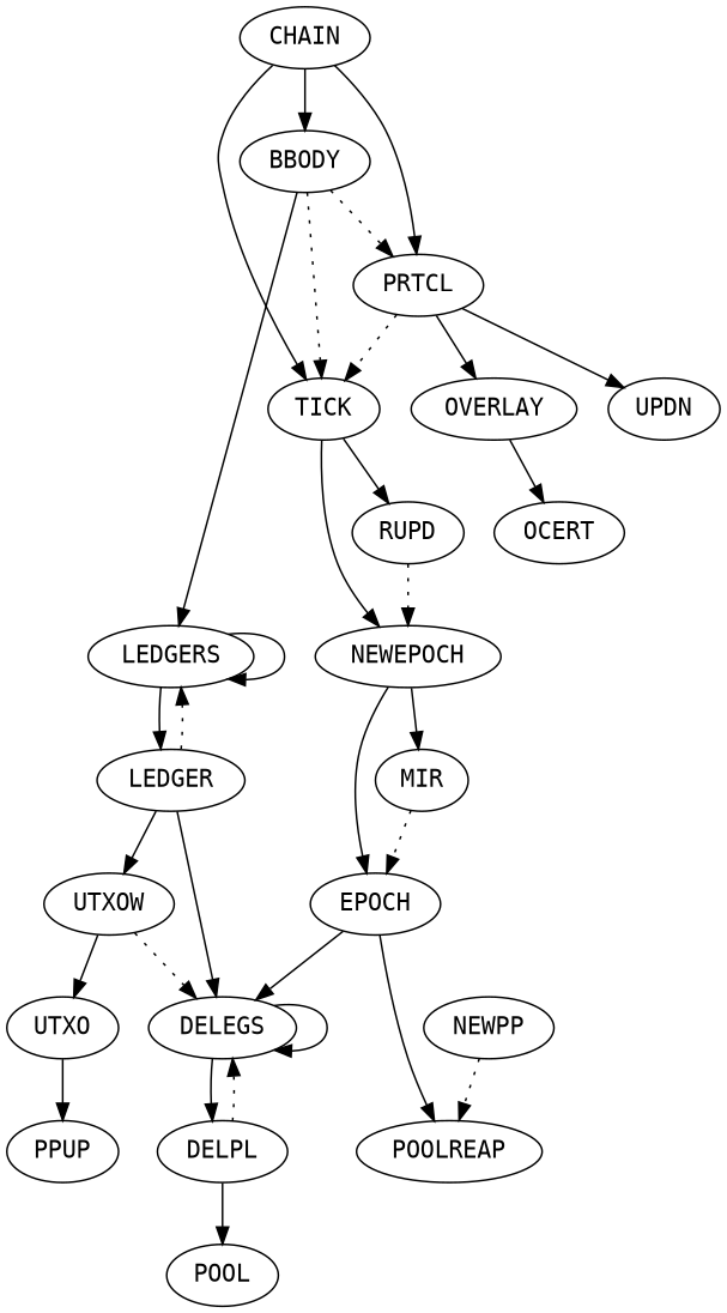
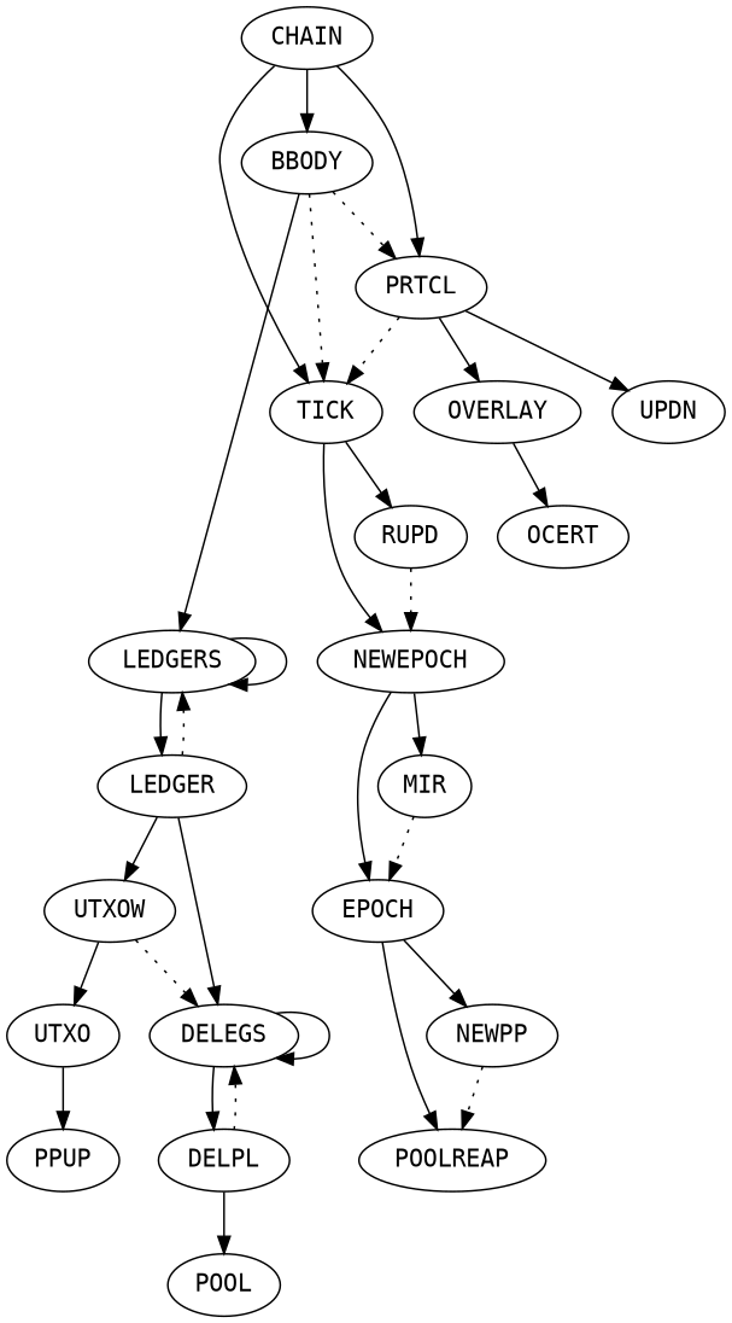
  digraph {
    fontname="DejaVu Sans Mono"
    node [fontname="DejaVu Sans Mono"]
    edge [fontname="DejaVu Sans Mono"]
    CHAIN
    BBODY
    PRTCL
    TICK
    LEDGERS
    OVERLAY
    UPDN
    NEWEPOCH
    RUPD
    LEDGER
    OCERT
    EPOCH
    MIR
    UTXOW
    UTXO
    DELEGS
    PPUP
    DELPL
    POOL
    POOLREAP
    NEWPP
    CHAIN -> BBODY
    CHAIN -> PRTCL
    CHAIN -> TICK
    BBODY -> PRTCL [style=dotted]
    BBODY -> TICK [style=dotted]
    BBODY -> LEDGERS
    PRTCL -> TICK [style=dotted]
    PRTCL -> OVERLAY
    PRTCL -> UPDN
    TICK -> NEWEPOCH
    TICK -> RUPD
    LEDGERS -> LEDGERS
    LEDGERS -> LEDGER
    OVERLAY -> OCERT
    NEWEPOCH -> EPOCH
    NEWEPOCH -> MIR
    RUPD -> NEWEPOCH [style=dotted]
    LEDGER -> LEDGERS [style=dotted]
    LEDGER -> UTXOW
    LEDGER -> DELEGS
    EPOCH -> POOLREAP
-   EPOCH -> DELEGS
+   EPOCH -> NEWPP
    MIR -> EPOCH [style=dotted]
    UTXOW -> UTXO
    UTXOW -> DELEGS [style=dotted]
    UTXO -> PPUP
    DELEGS -> DELEGS
    DELEGS -> DELPL
    DELPL -> DELEGS [style=dotted]
    DELPL -> POOL
    NEWPP -> POOLREAP [style=dotted]
  }
